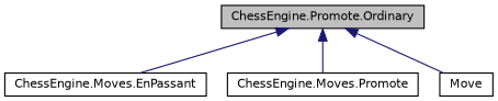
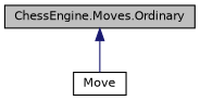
  digraph {
    node [color=black fillcolor=white fontname=Helvetica fontsize=10 shape=record style=filled]
    edge [color=midnightblue dir=back fontname=Helvetica fontsize=10 labelfontname=Helvetica labelfontsize=10 style=solid]
-   n1 [fillcolor=grey75 fontcolor=black height=0.2 label="ChessEngine.Promote.Ordinary" width=0.4]
-   n2 [height=0.2 label="ChessEngine.Moves.EnPassant" width=0.4]
-   n3 [height=0.2 label="ChessEngine.Moves.Promote" width=0.4]
+   n1 [fillcolor=grey75 fontcolor=black height=0.2 label="ChessEngine.Moves.Ordinary" width=0.4]
    n4 [height=0.2 label=Move width=0.4]
-   n1 -> n2
-   n1 -> n3
    n1 -> n4
  }
